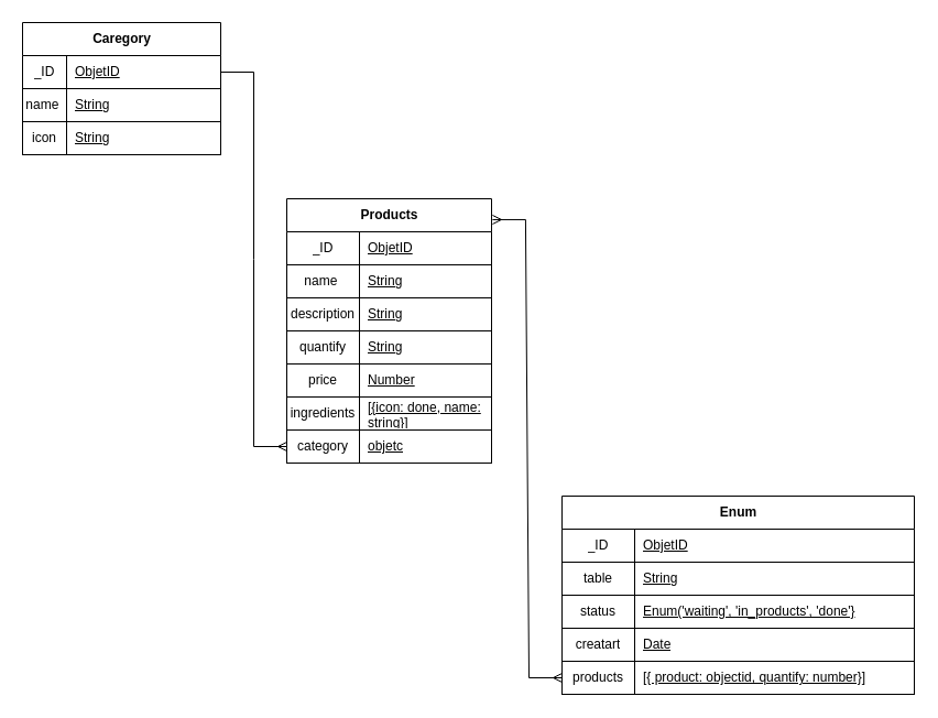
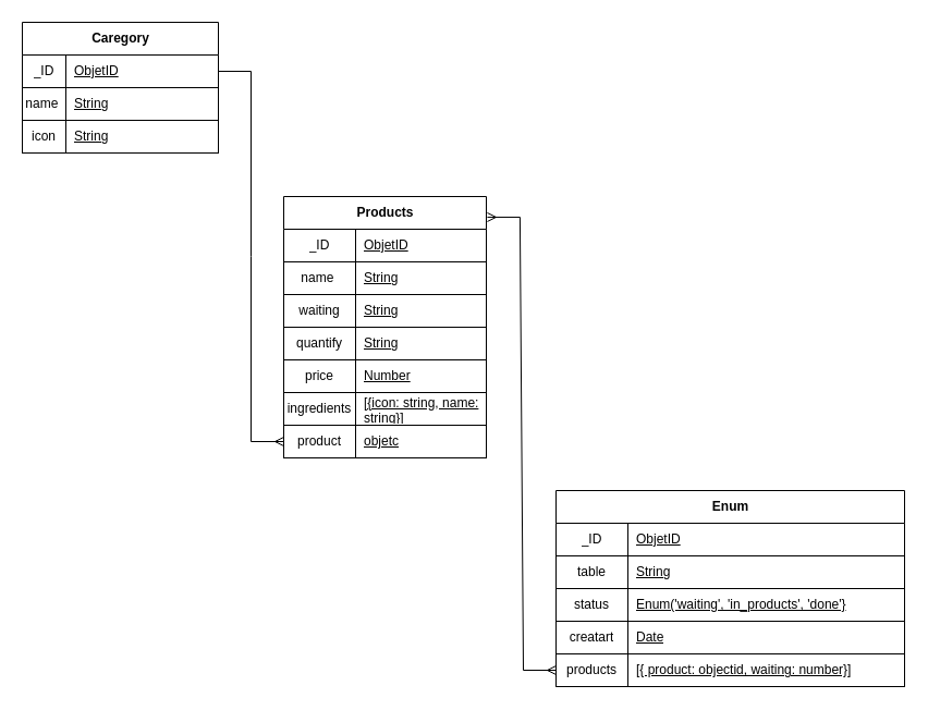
  <mxCell id="0" />
  <mxCell id="1" parent="0" />
  <mxCell id="2" value="Caregory" style="shape=table;startSize=30;container=1;collapsible=1;childLayout=tableLayout;fixedRows=1;rowLines=0;fontStyle=1;align=center;resizeLast=1;html=1;" vertex="1" parent="1"><mxGeometry y="20" width="180" height="120" as="geometry" x="20" /></mxCell>
  <mxCell id="3" value="" style="shape=tableRow;horizontal=0;startSize=0;swimlaneHead=0;swimlaneBody=0;fillColor=none;collapsible=0;dropTarget=0;points=[[0,0.5],[1,0.5]];portConstraint=eastwest;top=0;left=0;right=0;bottom=1;" vertex="1" parent="2"><mxGeometry y="30" width="180" height="30" as="geometry" /></mxCell>
  <mxCell id="4" value="&lt;span style=&quot;font-weight: normal;&quot;&gt;_ID&lt;/span&gt;" style="shape=partialRectangle;connectable=0;fillColor=none;top=0;left=0;bottom=0;right=0;fontStyle=1;overflow=hidden;whiteSpace=wrap;html=1;" vertex="1" parent="3"><mxGeometry width="40" height="30" as="geometry"><mxRectangle width="40" height="30" as="alternateBounds" /></mxGeometry></mxCell>
  <mxCell id="5" value="&lt;span style=&quot;font-weight: normal;&quot;&gt;ObjetID&lt;/span&gt;" style="shape=partialRectangle;connectable=0;fillColor=none;top=0;left=0;bottom=0;right=0;align=left;spacingLeft=6;fontStyle=5;overflow=hidden;whiteSpace=wrap;html=1;" vertex="1" parent="3"><mxGeometry x="40" width="140" height="30" as="geometry"><mxRectangle width="140" height="30" as="alternateBounds" /></mxGeometry></mxCell>
  <mxCell id="6" value="" style="shape=tableRow;horizontal=0;startSize=0;swimlaneHead=0;swimlaneBody=0;fillColor=none;collapsible=0;dropTarget=0;points=[[0,0.5],[1,0.5]];portConstraint=eastwest;top=0;left=0;right=0;bottom=1;" vertex="1" parent="2"><mxGeometry y="60" width="180" height="30" as="geometry" /></mxCell>
  <mxCell id="7" value="&lt;span style=&quot;font-weight: normal;&quot;&gt;name&lt;span style=&quot;white-space: pre;&quot;&gt; &lt;/span&gt;&lt;/span&gt;" style="shape=partialRectangle;connectable=0;fillColor=none;top=0;left=0;bottom=0;right=0;fontStyle=1;overflow=hidden;whiteSpace=wrap;html=1;" vertex="1" parent="6"><mxGeometry width="40" height="30" as="geometry"><mxRectangle width="40" height="30" as="alternateBounds" /></mxGeometry></mxCell>
  <mxCell id="8" value="&lt;span style=&quot;font-weight: 400;&quot;&gt;String&lt;/span&gt;" style="shape=partialRectangle;connectable=0;fillColor=none;top=0;left=0;bottom=0;right=0;align=left;spacingLeft=6;fontStyle=5;overflow=hidden;whiteSpace=wrap;html=1;" vertex="1" parent="6"><mxGeometry x="40" width="140" height="30" as="geometry"><mxRectangle width="140" height="30" as="alternateBounds" /></mxGeometry></mxCell>
  <mxCell id="9" value="" style="shape=tableRow;horizontal=0;startSize=0;swimlaneHead=0;swimlaneBody=0;fillColor=none;collapsible=0;dropTarget=0;points=[[0,0.5],[1,0.5]];portConstraint=eastwest;top=0;left=0;right=0;bottom=1;" vertex="1" parent="2"><mxGeometry y="90" width="180" height="30" as="geometry" /></mxCell>
  <mxCell id="10" value="&lt;span style=&quot;font-weight: 400;&quot;&gt;icon&lt;/span&gt;" style="shape=partialRectangle;connectable=0;fillColor=none;top=0;left=0;bottom=0;right=0;fontStyle=1;overflow=hidden;whiteSpace=wrap;html=1;" vertex="1" parent="9"><mxGeometry width="40" height="30" as="geometry"><mxRectangle width="40" height="30" as="alternateBounds" /></mxGeometry></mxCell>
  <mxCell id="11" value="&lt;span style=&quot;font-weight: 400;&quot;&gt;String&lt;/span&gt;" style="shape=partialRectangle;connectable=0;fillColor=none;top=0;left=0;bottom=0;right=0;align=left;spacingLeft=6;fontStyle=5;overflow=hidden;whiteSpace=wrap;html=1;" vertex="1" parent="9"><mxGeometry x="40" width="140" height="30" as="geometry"><mxRectangle width="140" height="30" as="alternateBounds" /></mxGeometry></mxCell>
  <mxCell id="12" value="Products" style="shape=table;startSize=30;container=1;collapsible=1;childLayout=tableLayout;fixedRows=1;rowLines=0;fontStyle=1;align=center;resizeLast=1;html=1;" vertex="1" parent="1"><mxGeometry x="260" y="180" width="186" height="240" as="geometry" /></mxCell>
  <mxCell id="13" value="" style="shape=tableRow;horizontal=0;startSize=0;swimlaneHead=0;swimlaneBody=0;fillColor=none;collapsible=0;dropTarget=0;points=[[0,0.5],[1,0.5]];portConstraint=eastwest;top=0;left=0;right=0;bottom=1;" vertex="1" parent="12"><mxGeometry y="30" width="186" height="30" as="geometry" /></mxCell>
  <mxCell id="14" value="&lt;span style=&quot;font-weight: normal;&quot;&gt;_ID&lt;/span&gt;" style="shape=partialRectangle;connectable=0;fillColor=none;top=0;left=0;bottom=0;right=0;fontStyle=1;overflow=hidden;whiteSpace=wrap;html=1;" vertex="1" parent="13"><mxGeometry width="66" height="30" as="geometry"><mxRectangle width="66" height="30" as="alternateBounds" /></mxGeometry></mxCell>
  <mxCell id="15" value="&lt;span style=&quot;font-weight: normal;&quot;&gt;ObjetID&lt;/span&gt;" style="shape=partialRectangle;connectable=0;fillColor=none;top=0;left=0;bottom=0;right=0;align=left;spacingLeft=6;fontStyle=5;overflow=hidden;whiteSpace=wrap;html=1;" vertex="1" parent="13"><mxGeometry x="66" width="120" height="30" as="geometry"><mxRectangle width="120" height="30" as="alternateBounds" /></mxGeometry></mxCell>
  <mxCell id="16" value="" style="shape=tableRow;horizontal=0;startSize=0;swimlaneHead=0;swimlaneBody=0;fillColor=none;collapsible=0;dropTarget=0;points=[[0,0.5],[1,0.5]];portConstraint=eastwest;top=0;left=0;right=0;bottom=1;" vertex="1" parent="12"><mxGeometry y="60" width="186" height="30" as="geometry" /></mxCell>
  <mxCell id="17" value="&lt;span style=&quot;font-weight: normal;&quot;&gt;name&lt;span style=&quot;white-space: pre;&quot;&gt; &lt;/span&gt;&lt;/span&gt;" style="shape=partialRectangle;connectable=0;fillColor=none;top=0;left=0;bottom=0;right=0;fontStyle=1;overflow=hidden;whiteSpace=wrap;html=1;" vertex="1" parent="16"><mxGeometry width="66" height="30" as="geometry"><mxRectangle width="66" height="30" as="alternateBounds" /></mxGeometry></mxCell>
  <mxCell id="18" value="&lt;span style=&quot;font-weight: 400;&quot;&gt;String&lt;/span&gt;" style="shape=partialRectangle;connectable=0;fillColor=none;top=0;left=0;bottom=0;right=0;align=left;spacingLeft=6;fontStyle=5;overflow=hidden;whiteSpace=wrap;html=1;" vertex="1" parent="16"><mxGeometry x="66" width="120" height="30" as="geometry"><mxRectangle width="120" height="30" as="alternateBounds" /></mxGeometry></mxCell>
  <mxCell id="19" value="" style="shape=tableRow;horizontal=0;startSize=0;swimlaneHead=0;swimlaneBody=0;fillColor=none;collapsible=0;dropTarget=0;points=[[0,0.5],[1,0.5]];portConstraint=eastwest;top=0;left=0;right=0;bottom=1;" vertex="1" parent="12"><mxGeometry y="90" width="186" height="30" as="geometry" /></mxCell>
- <mxCell id="20" value="&lt;span style=&quot;font-weight: 400;&quot;&gt;description&lt;/span&gt;" style="shape=partialRectangle;connectable=0;fillColor=none;top=0;left=0;bottom=0;right=0;fontStyle=1;overflow=hidden;whiteSpace=wrap;html=1;" vertex="1" parent="19"><mxGeometry width="66" height="30" as="geometry"><mxRectangle width="66" height="30" as="alternateBounds" /></mxGeometry></mxCell>
+ <mxCell id="20" value="&lt;span style=&quot;font-weight: 400;&quot;&gt;waiting&lt;/span&gt;" style="shape=partialRectangle;connectable=0;fillColor=none;top=0;left=0;bottom=0;right=0;fontStyle=1;overflow=hidden;whiteSpace=wrap;html=1;" vertex="1" parent="19"><mxGeometry width="66" height="30" as="geometry"><mxRectangle width="66" height="30" as="alternateBounds" /></mxGeometry></mxCell>
  <mxCell id="21" value="&lt;span style=&quot;font-weight: 400;&quot;&gt;String&lt;/span&gt;" style="shape=partialRectangle;connectable=0;fillColor=none;top=0;left=0;bottom=0;right=0;align=left;spacingLeft=6;fontStyle=5;overflow=hidden;whiteSpace=wrap;html=1;" vertex="1" parent="19"><mxGeometry x="66" width="120" height="30" as="geometry"><mxRectangle width="120" height="30" as="alternateBounds" /></mxGeometry></mxCell>
  <mxCell id="22" value="" style="shape=tableRow;horizontal=0;startSize=0;swimlaneHead=0;swimlaneBody=0;fillColor=none;collapsible=0;dropTarget=0;points=[[0,0.5],[1,0.5]];portConstraint=eastwest;top=0;left=0;right=0;bottom=1;" vertex="1" parent="12"><mxGeometry y="120" width="186" height="30" as="geometry" /></mxCell>
  <mxCell id="23" value="&lt;span style=&quot;font-weight: 400;&quot;&gt;quantify&lt;/span&gt;" style="shape=partialRectangle;connectable=0;fillColor=none;top=0;left=0;bottom=0;right=0;fontStyle=1;overflow=hidden;whiteSpace=wrap;html=1;" vertex="1" parent="22"><mxGeometry width="66" height="30" as="geometry"><mxRectangle width="66" height="30" as="alternateBounds" /></mxGeometry></mxCell>
  <mxCell id="24" value="&lt;span style=&quot;font-weight: 400;&quot;&gt;String&lt;/span&gt;" style="shape=partialRectangle;connectable=0;fillColor=none;top=0;left=0;bottom=0;right=0;align=left;spacingLeft=6;fontStyle=5;overflow=hidden;whiteSpace=wrap;html=1;" vertex="1" parent="22"><mxGeometry x="66" width="120" height="30" as="geometry"><mxRectangle width="120" height="30" as="alternateBounds" /></mxGeometry></mxCell>
  <mxCell id="25" value="" style="shape=tableRow;horizontal=0;startSize=0;swimlaneHead=0;swimlaneBody=0;fillColor=none;collapsible=0;dropTarget=0;points=[[0,0.5],[1,0.5]];portConstraint=eastwest;top=0;left=0;right=0;bottom=1;" vertex="1" parent="12"><mxGeometry y="150" width="186" height="30" as="geometry" /></mxCell>
  <mxCell id="26" value="&lt;span style=&quot;font-weight: 400;&quot;&gt;price&lt;/span&gt;" style="shape=partialRectangle;connectable=0;fillColor=none;top=0;left=0;bottom=0;right=0;fontStyle=1;overflow=hidden;whiteSpace=wrap;html=1;" vertex="1" parent="25"><mxGeometry width="66" height="30" as="geometry"><mxRectangle width="66" height="30" as="alternateBounds" /></mxGeometry></mxCell>
  <mxCell id="27" value="&lt;span style=&quot;font-weight: 400;&quot;&gt;Number&lt;/span&gt;" style="shape=partialRectangle;connectable=0;fillColor=none;top=0;left=0;bottom=0;right=0;align=left;spacingLeft=6;fontStyle=5;overflow=hidden;whiteSpace=wrap;html=1;" vertex="1" parent="25"><mxGeometry x="66" width="120" height="30" as="geometry"><mxRectangle width="120" height="30" as="alternateBounds" /></mxGeometry></mxCell>
  <mxCell id="28" value="" style="shape=tableRow;horizontal=0;startSize=0;swimlaneHead=0;swimlaneBody=0;fillColor=none;collapsible=0;dropTarget=0;points=[[0,0.5],[1,0.5]];portConstraint=eastwest;top=0;left=0;right=0;bottom=1;" vertex="1" parent="12"><mxGeometry y="180" width="186" height="30" as="geometry" /></mxCell>
  <mxCell id="29" value="&lt;span style=&quot;font-weight: 400;&quot;&gt;ingredients&lt;/span&gt;" style="shape=partialRectangle;connectable=0;fillColor=none;top=0;left=0;bottom=0;right=0;fontStyle=1;overflow=hidden;whiteSpace=wrap;html=1;" vertex="1" parent="28"><mxGeometry width="66" height="30" as="geometry"><mxRectangle width="66" height="30" as="alternateBounds" /></mxGeometry></mxCell>
- <mxCell id="30" value="&lt;span style=&quot;font-weight: 400;&quot;&gt;[{icon: done, name: string}]&lt;/span&gt;" style="shape=partialRectangle;connectable=0;fillColor=none;top=0;left=0;bottom=0;right=0;align=left;spacingLeft=6;fontStyle=5;overflow=hidden;whiteSpace=wrap;html=1;" vertex="1" parent="28"><mxGeometry x="66" width="120" height="30" as="geometry"><mxRectangle width="120" height="30" as="alternateBounds" /></mxGeometry></mxCell>
+ <mxCell id="30" value="&lt;span style=&quot;font-weight: 400;&quot;&gt;[{icon: string, name: string}]&lt;/span&gt;" style="shape=partialRectangle;connectable=0;fillColor=none;top=0;left=0;bottom=0;right=0;align=left;spacingLeft=6;fontStyle=5;overflow=hidden;whiteSpace=wrap;html=1;" vertex="1" parent="28"><mxGeometry x="66" width="120" height="30" as="geometry"><mxRectangle width="120" height="30" as="alternateBounds" /></mxGeometry></mxCell>
  <mxCell id="31" value="" style="shape=tableRow;horizontal=0;startSize=0;swimlaneHead=0;swimlaneBody=0;fillColor=none;collapsible=0;dropTarget=0;points=[[0,0.5],[1,0.5]];portConstraint=eastwest;top=0;left=0;right=0;bottom=1;" vertex="1" parent="12"><mxGeometry y="210" width="186" height="30" as="geometry" /></mxCell>
- <mxCell id="32" value="&lt;span style=&quot;font-weight: 400;&quot;&gt;category&lt;/span&gt;" style="shape=partialRectangle;connectable=0;fillColor=none;top=0;left=0;bottom=0;right=0;fontStyle=1;overflow=hidden;whiteSpace=wrap;html=1;" vertex="1" parent="31"><mxGeometry width="66" height="30" as="geometry"><mxRectangle width="66" height="30" as="alternateBounds" /></mxGeometry></mxCell>
+ <mxCell id="32" value="&lt;span style=&quot;font-weight: 400;&quot;&gt;product&lt;/span&gt;" style="shape=partialRectangle;connectable=0;fillColor=none;top=0;left=0;bottom=0;right=0;fontStyle=1;overflow=hidden;whiteSpace=wrap;html=1;" vertex="1" parent="31"><mxGeometry width="66" height="30" as="geometry"><mxRectangle width="66" height="30" as="alternateBounds" /></mxGeometry></mxCell>
  <mxCell id="33" value="&lt;span style=&quot;font-weight: 400;&quot;&gt;objetc&lt;/span&gt;" style="shape=partialRectangle;connectable=0;fillColor=none;top=0;left=0;bottom=0;right=0;align=left;spacingLeft=6;fontStyle=5;overflow=hidden;whiteSpace=wrap;html=1;" vertex="1" parent="31"><mxGeometry x="66" width="120" height="30" as="geometry"><mxRectangle width="120" height="30" as="alternateBounds" /></mxGeometry></mxCell>
  <mxCell id="34" value="Enum" style="shape=table;startSize=30;container=1;collapsible=1;childLayout=tableLayout;fixedRows=1;rowLines=0;fontStyle=1;align=center;resizeLast=1;html=1;" vertex="1" parent="1"><mxGeometry x="510" y="450" width="320" height="180" as="geometry" /></mxCell>
  <mxCell id="35" value="" style="shape=tableRow;horizontal=0;startSize=0;swimlaneHead=0;swimlaneBody=0;fillColor=none;collapsible=0;dropTarget=0;points=[[0,0.5],[1,0.5]];portConstraint=eastwest;top=0;left=0;right=0;bottom=1;" vertex="1" parent="34"><mxGeometry y="30" width="320" height="30" as="geometry" /></mxCell>
  <mxCell id="36" value="&lt;span style=&quot;font-weight: normal;&quot;&gt;_ID&lt;/span&gt;" style="shape=partialRectangle;connectable=0;fillColor=none;top=0;left=0;bottom=0;right=0;fontStyle=1;overflow=hidden;whiteSpace=wrap;html=1;" vertex="1" parent="35"><mxGeometry width="66" height="30" as="geometry"><mxRectangle width="66" height="30" as="alternateBounds" /></mxGeometry></mxCell>
  <mxCell id="37" value="&lt;span style=&quot;font-weight: normal;&quot;&gt;ObjetID&lt;/span&gt;" style="shape=partialRectangle;connectable=0;fillColor=none;top=0;left=0;bottom=0;right=0;align=left;spacingLeft=6;fontStyle=5;overflow=hidden;whiteSpace=wrap;html=1;" vertex="1" parent="35"><mxGeometry x="66" width="254" height="30" as="geometry"><mxRectangle width="254" height="30" as="alternateBounds" /></mxGeometry></mxCell>
  <mxCell id="38" value="" style="shape=tableRow;horizontal=0;startSize=0;swimlaneHead=0;swimlaneBody=0;fillColor=none;collapsible=0;dropTarget=0;points=[[0,0.5],[1,0.5]];portConstraint=eastwest;top=0;left=0;right=0;bottom=1;" vertex="1" parent="34"><mxGeometry y="60" width="320" height="30" as="geometry" /></mxCell>
  <mxCell id="39" value="&lt;span style=&quot;font-weight: 400;&quot;&gt;table&lt;/span&gt;" style="shape=partialRectangle;connectable=0;fillColor=none;top=0;left=0;bottom=0;right=0;fontStyle=1;overflow=hidden;whiteSpace=wrap;html=1;" vertex="1" parent="38"><mxGeometry width="66" height="30" as="geometry"><mxRectangle width="66" height="30" as="alternateBounds" /></mxGeometry></mxCell>
  <mxCell id="40" value="&lt;span style=&quot;font-weight: 400;&quot;&gt;String&lt;/span&gt;" style="shape=partialRectangle;connectable=0;fillColor=none;top=0;left=0;bottom=0;right=0;align=left;spacingLeft=6;fontStyle=5;overflow=hidden;whiteSpace=wrap;html=1;" vertex="1" parent="38"><mxGeometry x="66" width="254" height="30" as="geometry"><mxRectangle width="254" height="30" as="alternateBounds" /></mxGeometry></mxCell>
  <mxCell id="41" value="" style="shape=tableRow;horizontal=0;startSize=0;swimlaneHead=0;swimlaneBody=0;fillColor=none;collapsible=0;dropTarget=0;points=[[0,0.5],[1,0.5]];portConstraint=eastwest;top=0;left=0;right=0;bottom=1;" vertex="1" parent="34"><mxGeometry y="90" width="320" height="30" as="geometry" /></mxCell>
  <mxCell id="42" value="&lt;span style=&quot;font-weight: 400;&quot;&gt;status&lt;/span&gt;" style="shape=partialRectangle;connectable=0;fillColor=none;top=0;left=0;bottom=0;right=0;fontStyle=1;overflow=hidden;whiteSpace=wrap;html=1;" vertex="1" parent="41"><mxGeometry width="66" height="30" as="geometry"><mxRectangle width="66" height="30" as="alternateBounds" /></mxGeometry></mxCell>
  <mxCell id="43" value="&lt;span style=&quot;font-weight: 400;&quot;&gt;Enum('waiting', 'in_products', 'done'}&lt;/span&gt;" style="shape=partialRectangle;connectable=0;fillColor=none;top=0;left=0;bottom=0;right=0;align=left;spacingLeft=6;fontStyle=5;overflow=hidden;whiteSpace=wrap;html=1;" vertex="1" parent="41"><mxGeometry x="66" width="254" height="30" as="geometry"><mxRectangle width="254" height="30" as="alternateBounds" /></mxGeometry></mxCell>
  <mxCell id="44" value="" style="shape=tableRow;horizontal=0;startSize=0;swimlaneHead=0;swimlaneBody=0;fillColor=none;collapsible=0;dropTarget=0;points=[[0,0.5],[1,0.5]];portConstraint=eastwest;top=0;left=0;right=0;bottom=1;" vertex="1" parent="34"><mxGeometry y="120" width="320" height="30" as="geometry" /></mxCell>
  <mxCell id="45" value="&lt;span style=&quot;font-weight: 400;&quot;&gt;creatart&lt;/span&gt;" style="shape=partialRectangle;connectable=0;fillColor=none;top=0;left=0;bottom=0;right=0;fontStyle=1;overflow=hidden;whiteSpace=wrap;html=1;" vertex="1" parent="44"><mxGeometry width="66" height="30" as="geometry"><mxRectangle width="66" height="30" as="alternateBounds" /></mxGeometry></mxCell>
  <mxCell id="46" value="&lt;span style=&quot;font-weight: 400;&quot;&gt;Date&lt;/span&gt;" style="shape=partialRectangle;connectable=0;fillColor=none;top=0;left=0;bottom=0;right=0;align=left;spacingLeft=6;fontStyle=5;overflow=hidden;whiteSpace=wrap;html=1;" vertex="1" parent="44"><mxGeometry x="66" width="254" height="30" as="geometry"><mxRectangle width="254" height="30" as="alternateBounds" /></mxGeometry></mxCell>
  <mxCell id="47" value="" style="shape=tableRow;horizontal=0;startSize=0;swimlaneHead=0;swimlaneBody=0;fillColor=none;collapsible=0;dropTarget=0;points=[[0,0.5],[1,0.5]];portConstraint=eastwest;top=0;left=0;right=0;bottom=1;" vertex="1" parent="34"><mxGeometry y="150" width="320" height="30" as="geometry" /></mxCell>
  <mxCell id="48" value="&lt;span style=&quot;font-weight: 400;&quot;&gt;products&lt;/span&gt;" style="shape=partialRectangle;connectable=0;fillColor=none;top=0;left=0;bottom=0;right=0;fontStyle=1;overflow=hidden;whiteSpace=wrap;html=1;" vertex="1" parent="47"><mxGeometry width="66" height="30" as="geometry"><mxRectangle width="66" height="30" as="alternateBounds" /></mxGeometry></mxCell>
- <mxCell id="49" value="&lt;span style=&quot;font-weight: 400;&quot;&gt;[{ product: objectid, quantify: number}]&lt;/span&gt;" style="shape=partialRectangle;connectable=0;fillColor=none;top=0;left=0;bottom=0;right=0;align=left;spacingLeft=6;fontStyle=5;overflow=hidden;whiteSpace=wrap;html=1;" vertex="1" parent="47"><mxGeometry x="66" width="254" height="30" as="geometry"><mxRectangle width="254" height="30" as="alternateBounds" /></mxGeometry></mxCell>
+ <mxCell id="49" value="&lt;span style=&quot;font-weight: 400;&quot;&gt;[{ product: objectid, waiting: number}]&lt;/span&gt;" style="shape=partialRectangle;connectable=0;fillColor=none;top=0;left=0;bottom=0;right=0;align=left;spacingLeft=6;fontStyle=5;overflow=hidden;whiteSpace=wrap;html=1;" vertex="1" parent="47"><mxGeometry x="66" width="254" height="30" as="geometry"><mxRectangle width="254" height="30" as="alternateBounds" /></mxGeometry></mxCell>
  <mxCell id="50" value="" style="edgeStyle=entityRelationEdgeStyle;fontSize=12;html=1;endArrow=ERmany;rounded=0;entryX=0;entryY=0.5;entryDx=0;entryDy=0;exitX=1;exitY=0.5;exitDx=0;exitDy=0;" edge="1" parent="1" source="3" target="31"><mxGeometry width="100" height="100" relative="1" as="geometry"><mxPoint x="380" y="380" as="sourcePoint" /><mxPoint x="610" y="250" as="targetPoint" /></mxGeometry></mxCell>
  <mxCell id="51" value="" style="edgeStyle=entityRelationEdgeStyle;fontSize=12;html=1;endArrow=ERmany;startArrow=ERmany;rounded=0;exitX=1.005;exitY=0.079;exitDx=0;exitDy=0;exitPerimeter=0;entryX=0;entryY=0.5;entryDx=0;entryDy=0;" edge="1" parent="1" source="12" target="47"><mxGeometry width="100" height="100" relative="1" as="geometry"><mxPoint x="380" y="380" as="sourcePoint" /><mxPoint x="480" y="280" as="targetPoint" /></mxGeometry></mxCell>
